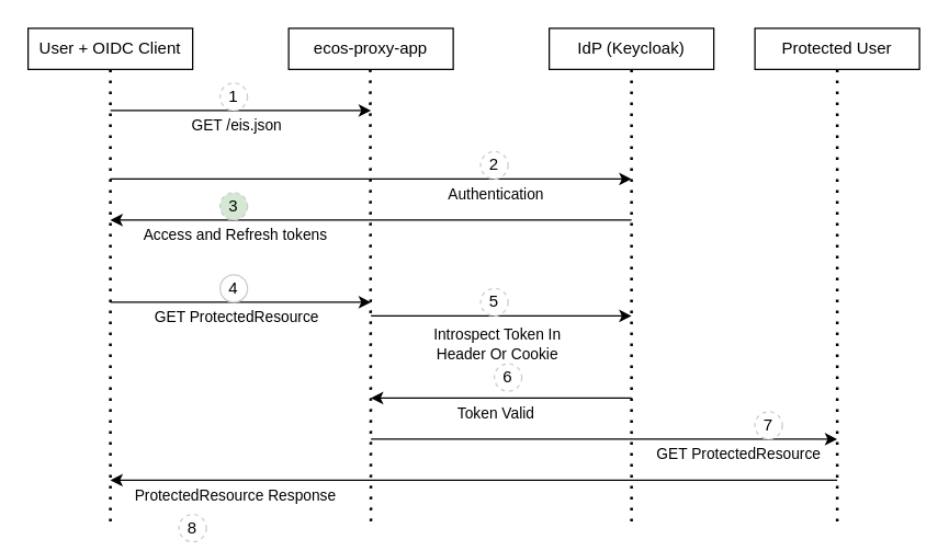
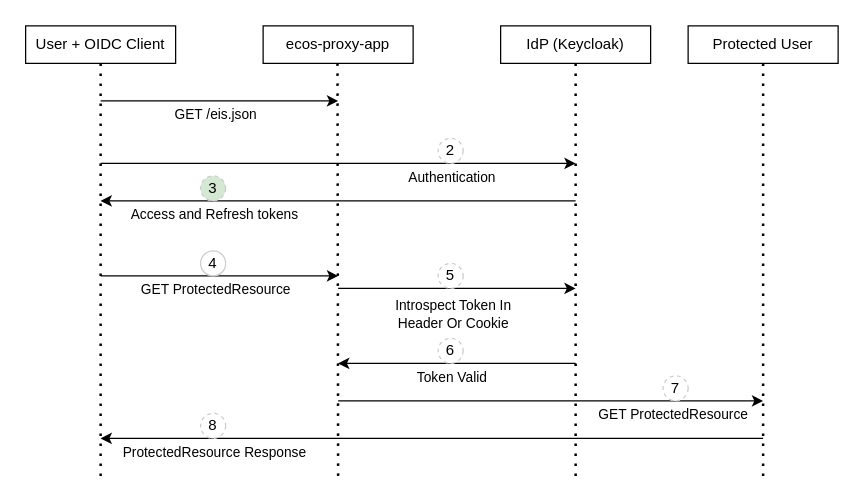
  <mxCell id="0" />
  <mxCell id="1" parent="0" />
  <mxCell id="2" value="User + OIDC Client" style="rounded=0;whiteSpace=wrap;html=1;" vertex="1" parent="1"><mxGeometry x="20" y="20" width="120" height="30" as="geometry" /></mxCell>
  <mxCell id="3" value="ecos-proxy-app" style="rounded=0;whiteSpace=wrap;html=1;" vertex="1" parent="1"><mxGeometry x="210" y="20" width="120" height="30" as="geometry" /></mxCell>
  <mxCell id="4" value="IdP (Keycloak)" style="rounded=0;whiteSpace=wrap;html=1;" vertex="1" parent="1"><mxGeometry x="400" y="20" width="120" height="30" as="geometry" /></mxCell>
  <mxCell id="5" value="Protected User" style="rounded=0;whiteSpace=wrap;html=1;" vertex="1" parent="1"><mxGeometry x="550" y="20" width="120" height="30" as="geometry" /></mxCell>
  <mxCell id="6" value="" style="endArrow=none;dashed=1;html=1;dashPattern=1 3;strokeWidth=2;rounded=0;entryX=0.5;entryY=1;entryDx=0;entryDy=0;" edge="1" parent="1" target="2"><mxGeometry width="50" height="50" relative="1" as="geometry"><mxPoint x="80" y="380" as="sourcePoint" /><mxPoint x="140" y="150" as="targetPoint" /><Array as="points"><mxPoint x="80" y="290" /></Array></mxGeometry></mxCell>
  <mxCell id="7" value="" style="endArrow=none;dashed=1;html=1;dashPattern=1 3;strokeWidth=2;rounded=0;entryX=0.5;entryY=1;entryDx=0;entryDy=0;" edge="1" parent="1"><mxGeometry width="50" height="50" relative="1" as="geometry"><mxPoint x="270" y="380" as="sourcePoint" /><mxPoint x="269.5" y="50" as="targetPoint" /></mxGeometry></mxCell>
  <mxCell id="8" value="" style="endArrow=none;dashed=1;html=1;dashPattern=1 3;strokeWidth=2;rounded=0;entryX=0.5;entryY=1;entryDx=0;entryDy=0;" edge="1" parent="1" target="4"><mxGeometry width="50" height="50" relative="1" as="geometry"><mxPoint x="460" y="380" as="sourcePoint" /><mxPoint x="419.5" y="50" as="targetPoint" /></mxGeometry></mxCell>
  <mxCell id="9" value="" style="endArrow=none;dashed=1;html=1;dashPattern=1 3;strokeWidth=2;rounded=0;entryX=0.5;entryY=1;entryDx=0;entryDy=0;" edge="1" parent="1" target="5"><mxGeometry width="50" height="50" relative="1" as="geometry"><mxPoint x="610" y="380" as="sourcePoint" /><mxPoint x="569.5" y="50" as="targetPoint" /></mxGeometry></mxCell>
  <mxCell id="10" value="" style="endArrow=classic;html=1;rounded=0;" edge="1" parent="1"><mxGeometry width="50" height="50" relative="1" as="geometry"><mxPoint x="80" y="80" as="sourcePoint" /><mxPoint x="270" y="80" as="targetPoint" /></mxGeometry></mxCell>
  <mxCell id="11" value="GET /eis.json" style="edgeLabel;html=1;align=center;verticalAlign=middle;resizable=0;points=[];" vertex="1" connectable="0" parent="10"><mxGeometry x="-0.289" relative="1" as="geometry"><mxPoint x="23" y="10" as="offset" /></mxGeometry></mxCell>
  <mxCell id="12" value="" style="endArrow=classic;html=1;rounded=0;" edge="1" parent="1"><mxGeometry width="50" height="50" relative="1" as="geometry"><mxPoint x="80" y="130" as="sourcePoint" /><mxPoint x="460" y="130" as="targetPoint" /></mxGeometry></mxCell>
  <mxCell id="13" value="Authentication" style="edgeLabel;html=1;align=center;verticalAlign=middle;resizable=0;points=[];" vertex="1" connectable="0" parent="12"><mxGeometry x="-0.289" relative="1" as="geometry"><mxPoint x="145" y="10" as="offset" /></mxGeometry></mxCell>
- <mxCell id="14" value="1" style="ellipse;whiteSpace=wrap;html=1;aspect=fixed;fontSize=12;dashed=1;strokeColor=#CCCCCC;" vertex="1" parent="1"><mxGeometry x="160" y="60" width="20" height="20" as="geometry" /></mxCell>
  <mxCell id="15" value="2" style="ellipse;whiteSpace=wrap;html=1;aspect=fixed;fontSize=12;dashed=1;strokeColor=#CCCCCC;" vertex="1" parent="1"><mxGeometry x="350" y="110" width="20" height="20" as="geometry" /></mxCell>
  <mxCell id="16" value="" style="endArrow=classic;html=1;rounded=0;" edge="1" parent="1"><mxGeometry width="50" height="50" relative="1" as="geometry"><mxPoint x="80" y="220" as="sourcePoint" /><mxPoint x="270" y="220" as="targetPoint" /></mxGeometry></mxCell>
  <mxCell id="17" value="GET ProtectedResource" style="edgeLabel;html=1;align=center;verticalAlign=middle;resizable=0;points=[];" vertex="1" connectable="0" parent="16"><mxGeometry x="-0.289" relative="1" as="geometry"><mxPoint x="23" y="10" as="offset" /></mxGeometry></mxCell>
  <mxCell id="18" value="" style="endArrow=classic;html=1;rounded=0;" edge="1" parent="1"><mxGeometry width="50" height="50" relative="1" as="geometry"><mxPoint x="270" y="230" as="sourcePoint" /><mxPoint x="460" y="230" as="targetPoint" /></mxGeometry></mxCell>
  <mxCell id="19" value="Introspect Token In &lt;br&gt;Header Or Cookie" style="edgeLabel;html=1;align=center;verticalAlign=middle;resizable=0;points=[];" vertex="1" connectable="0" parent="18"><mxGeometry x="-0.289" relative="1" as="geometry"><mxPoint x="23" y="20" as="offset" /></mxGeometry></mxCell>
  <mxCell id="20" value="" style="endArrow=classic;html=1;rounded=0;" edge="1" parent="1"><mxGeometry width="50" height="50" relative="1" as="geometry"><mxPoint x="460" y="290" as="sourcePoint" /><mxPoint x="270" y="290" as="targetPoint" /></mxGeometry></mxCell>
  <mxCell id="21" value="Token Valid" style="edgeLabel;html=1;align=center;verticalAlign=middle;resizable=0;points=[];" vertex="1" connectable="0" parent="20"><mxGeometry x="-0.289" relative="1" as="geometry"><mxPoint x="-32" y="10" as="offset" /></mxGeometry></mxCell>
  <mxCell id="22" value="" style="endArrow=classic;html=1;rounded=0;" edge="1" parent="1"><mxGeometry width="50" height="50" relative="1" as="geometry"><mxPoint x="270" y="320" as="sourcePoint" /><mxPoint x="610" y="320" as="targetPoint" /></mxGeometry></mxCell>
  <mxCell id="23" value="GET ProtectedResource" style="edgeLabel;html=1;align=center;verticalAlign=middle;resizable=0;points=[];" vertex="1" connectable="0" parent="22"><mxGeometry x="-0.289" relative="1" as="geometry"><mxPoint x="146" y="10" as="offset" /></mxGeometry></mxCell>
  <mxCell id="24" value="" style="endArrow=classic;html=1;rounded=0;" edge="1" parent="1"><mxGeometry width="50" height="50" relative="1" as="geometry"><mxPoint x="610" y="350" as="sourcePoint" /><mxPoint x="80" y="350" as="targetPoint" /></mxGeometry></mxCell>
  <mxCell id="25" value="ProtectedResource Response" style="edgeLabel;html=1;align=center;verticalAlign=middle;resizable=0;points=[];" vertex="1" connectable="0" parent="24"><mxGeometry x="-0.289" relative="1" as="geometry"><mxPoint x="-252" y="10" as="offset" /></mxGeometry></mxCell>
  <mxCell id="26" value="4" style="ellipse;whiteSpace=wrap;html=1;aspect=fixed;fontSize=12;dashed=0;strokeColor=#CCCCCC;" vertex="1" parent="1"><mxGeometry x="160" y="200" width="20" height="20" as="geometry" /></mxCell>
  <mxCell id="27" value="5" style="ellipse;whiteSpace=wrap;html=1;aspect=fixed;fontSize=12;dashed=1;strokeColor=#CCCCCC;" vertex="1" parent="1"><mxGeometry x="350" y="210" width="20" height="20" as="geometry" /></mxCell>
- <mxCell id="28" value="6" style="ellipse;whiteSpace=wrap;html=1;aspect=fixed;fontSize=12;dashed=1;strokeColor=#CCCCCC;" vertex="1" parent="1"><mxGeometry x="360" y="265" width="20" height="20" as="geometry" /></mxCell>
- <mxCell id="29" value="7" style="ellipse;whiteSpace=wrap;html=1;aspect=fixed;fontSize=12;dashed=1;strokeColor=#CCCCCC;" vertex="1" parent="1"><mxGeometry x="550" y="300" width="20" height="20" as="geometry" /></mxCell>
- <mxCell id="30" value="8" style="ellipse;whiteSpace=wrap;html=1;aspect=fixed;fontSize=12;dashed=1;strokeColor=#CCCCCC;" vertex="1" parent="1"><mxGeometry x="130" y="375" width="20" height="20" as="geometry" /></mxCell>
+ <mxCell id="28" value="6" style="ellipse;whiteSpace=wrap;html=1;aspect=fixed;fontSize=12;dashed=1;strokeColor=#CCCCCC;" vertex="1" parent="1"><mxGeometry x="350" y="270" width="20" height="20" as="geometry" /></mxCell>
+ <mxCell id="29" value="7" style="ellipse;whiteSpace=wrap;html=1;aspect=fixed;fontSize=12;dashed=1;strokeColor=#CCCCCC;" vertex="1" parent="1"><mxGeometry x="530" y="300" width="20" height="20" as="geometry" /></mxCell>
+ <mxCell id="30" value="8" style="ellipse;whiteSpace=wrap;html=1;aspect=fixed;fontSize=12;dashed=1;strokeColor=#CCCCCC;" vertex="1" parent="1"><mxGeometry x="160" y="330" width="20" height="20" as="geometry" /></mxCell>
  <mxCell id="31" value="" style="endArrow=classic;html=1;rounded=0;" edge="1" parent="1"><mxGeometry width="50" height="50" relative="1" as="geometry"><mxPoint x="460" y="160" as="sourcePoint" /><mxPoint x="80" y="160" as="targetPoint" /></mxGeometry></mxCell>
  <mxCell id="32" value="Access and Refresh tokens" style="edgeLabel;html=1;align=center;verticalAlign=middle;resizable=0;points=[];" vertex="1" connectable="0" parent="31"><mxGeometry x="-0.289" relative="1" as="geometry"><mxPoint x="-155" y="10" as="offset" /></mxGeometry></mxCell>
  <mxCell id="33" value="3" style="ellipse;whiteSpace=wrap;html=1;aspect=fixed;fontSize=12;dashed=1;strokeColor=#CCCCCC;fillColor=#d5e8d4;" vertex="1" parent="1"><mxGeometry x="160" y="140" width="20" height="20" as="geometry" /></mxCell>
